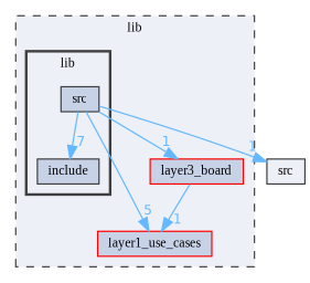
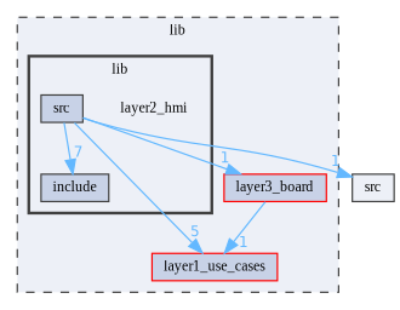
  digraph {
    compound=true
    fontname="Liberation Serif"
    node [fontname="Liberation Serif" fontsize=10 shape=box color=grey25 fillcolor="#c8d2e7" style=filled]
    edge [color=steelblue1 fontcolor=steelblue1 fontname="Liberation Serif" fontsize=10 headlabel=1 labeldistance=1.5 labelfontname=Helvetica labelfontsize=10]
+   n1 [height=0.2 label=layer2_hmi shape=plaintext width=0.4 color="" fillcolor="" style=""]
    n2 [height=0.2 label=include width=0.4]
    n3 [height=0.2 label=src width=0.4]
    n4 [color=red height=0.2 label=layer1_use_cases width=0.4]
    n5 [color=red height=0.2 label=layer3_board width=0.4]
    n6 [fillcolor="#edf0f7" height=0.2 label=src width=0.4]
    subgraph cluster_1 {
      bgcolor="#edf0f7"
      fontsize=10
      label=lib
      pencolor=grey25
      style="filled,dashed"
      n4
      n5
      subgraph cluster_2 {
        bgcolor="#edf0f7"
        fontsize=10
        label=lib
        pencolor=grey25
        style="filled,bold"
+       n1
        n2
        n3
      }
    }
    n3 -> n2 [headlabel=7]
    n3 -> n4 [headlabel=5]
    n3 -> n5
    n3 -> n6
    n5 -> n4
  }
